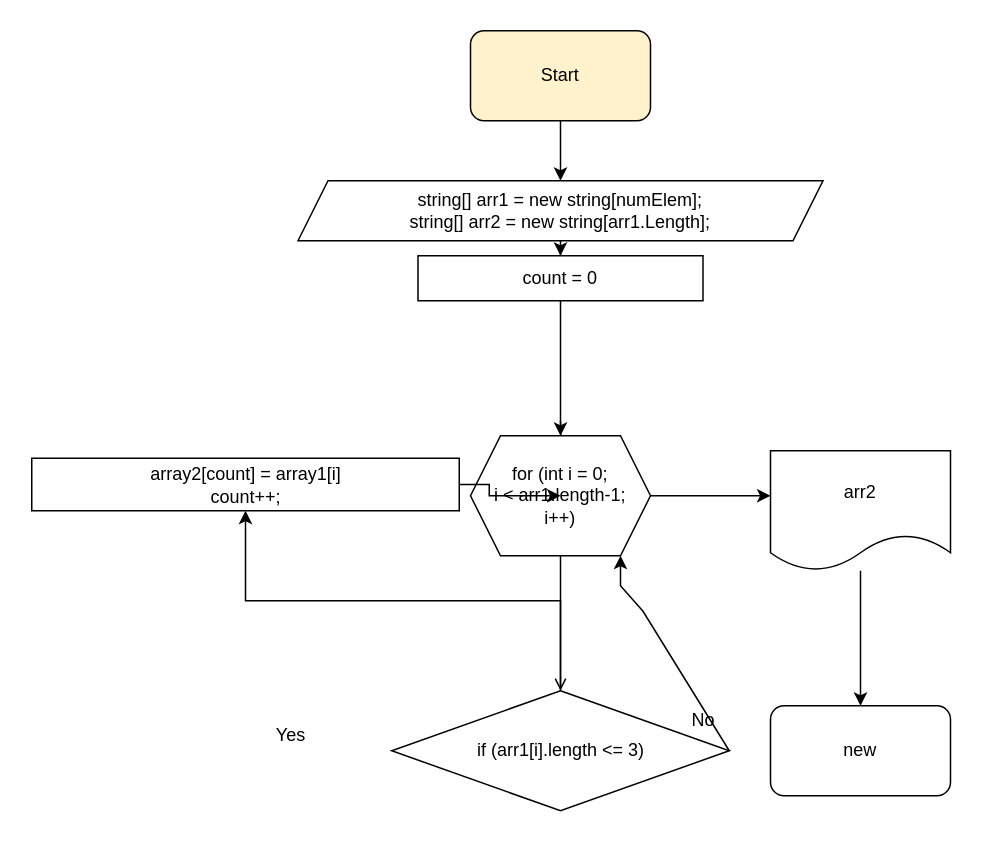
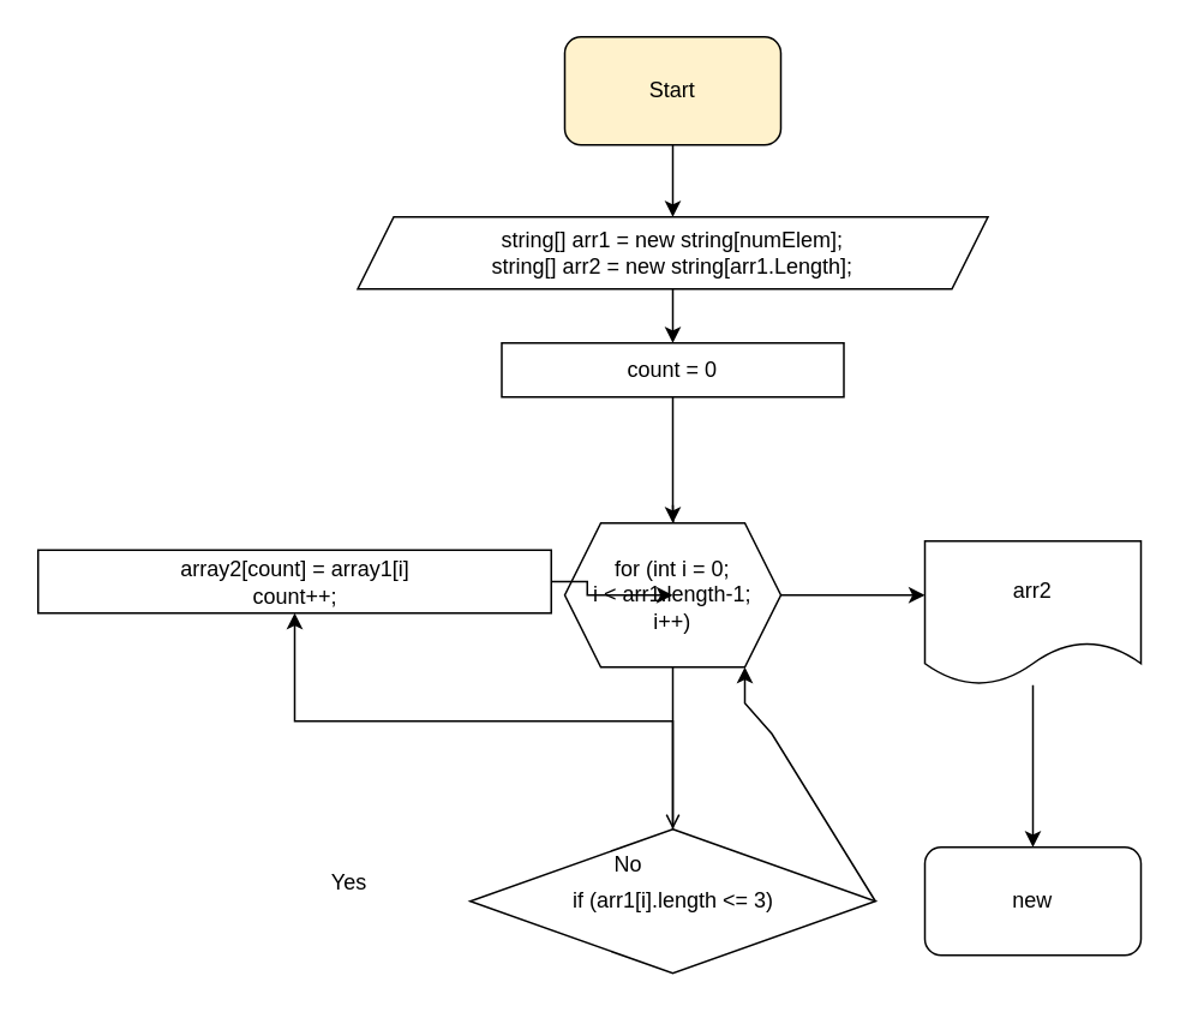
  <mxCell id="0" />
  <mxCell id="1" parent="0" />
  <mxCell id="2" value="" style="edgeStyle=orthogonalEdgeStyle;rounded=0;orthogonalLoop=1;jettySize=auto;html=1;" parent="1" source="3" target="16" edge="1"><mxGeometry relative="1" as="geometry" /></mxCell>
  <mxCell id="3" value="Start" style="rounded=1;whiteSpace=wrap;html=1;fillColor=#fff2cc;" parent="1" vertex="1"><mxGeometry x="313" y="20" width="120" height="60" as="geometry" /></mxCell>
  <mxCell id="4" value="" style="edgeStyle=orthogonalEdgeStyle;rounded=0;orthogonalLoop=1;jettySize=auto;html=1;" parent="1" target="7" edge="1"><mxGeometry relative="1" as="geometry"><mxPoint x="373" y="280" as="sourcePoint" /></mxGeometry></mxCell>
  <mxCell id="5" value="" style="edgeStyle=orthogonalEdgeStyle;rounded=0;orthogonalLoop=1;jettySize=auto;html=1;endArrow=open;" parent="1" source="7" target="9" edge="1"><mxGeometry relative="1" as="geometry" /></mxCell>
  <mxCell id="6" value="" style="edgeStyle=orthogonalEdgeStyle;rounded=0;orthogonalLoop=1;jettySize=auto;html=1;" edge="1" parent="1" source="7"><mxGeometry relative="1" as="geometry"><mxPoint x="513" y="330" as="targetPoint" /></mxGeometry></mxCell>
  <mxCell id="7" value="for (int i = 0;&lt;br&gt;i &amp;lt; arr1.length-1;&lt;br&gt;i++)" style="shape=hexagon;perimeter=hexagonPerimeter2;whiteSpace=wrap;html=1;fixedSize=1;" parent="1" vertex="1"><mxGeometry x="313" y="290" width="120" height="80" as="geometry" /></mxCell>
  <mxCell id="8" value="" style="edgeStyle=orthogonalEdgeStyle;rounded=0;orthogonalLoop=1;jettySize=auto;html=1;" parent="1" source="9" target="11" edge="1"><mxGeometry relative="1" as="geometry" /></mxCell>
  <mxCell id="9" value="if (arr1[i].length &amp;lt;= 3)" style="rhombus;whiteSpace=wrap;html=1;" parent="1" vertex="1"><mxGeometry x="260.5" y="460" width="225" height="80" as="geometry" /></mxCell>
  <mxCell id="10" value="" style="edgeStyle=orthogonalEdgeStyle;rounded=0;orthogonalLoop=1;jettySize=auto;html=1;" parent="1" source="11" target="7" edge="1"><mxGeometry relative="1" as="geometry" /></mxCell>
  <mxCell id="11" value="array2[count] = array1[i]&lt;br&gt;count++;" style="whiteSpace=wrap;html=1;" parent="1" vertex="1"><mxGeometry x="20.5" y="305" width="285" height="35" as="geometry" /></mxCell>
  <mxCell id="12" value="" style="endArrow=classic;html=1;rounded=0;exitX=1;exitY=0.5;exitDx=0;exitDy=0;" parent="1" source="9" edge="1"><mxGeometry width="50" height="50" relative="1" as="geometry"><mxPoint x="425.5" y="530" as="sourcePoint" /><mxPoint x="413" y="370" as="targetPoint" /><Array as="points"><mxPoint x="428" y="407" /><mxPoint x="413" y="390" /></Array></mxGeometry></mxCell>
  <mxCell id="13" value="Yes" style="text;html=1;align=center;verticalAlign=middle;resizable=0;points=[];autosize=1;strokeColor=none;fillColor=none;" parent="1" vertex="1"><mxGeometry x="173" y="480" width="40" height="20" as="geometry" /></mxCell>
- <mxCell id="14" value="No" style="text;html=1;align=center;verticalAlign=middle;resizable=0;points=[];autosize=1;strokeColor=none;fillColor=none;" parent="1" vertex="1"><mxGeometry x="453" y="470" width="30" height="20" as="geometry" /></mxCell>
+ <mxCell id="14" value="No" style="text;html=1;align=center;verticalAlign=middle;resizable=0;points=[];autosize=1;strokeColor=none;fillColor=none;" parent="1" vertex="1"><mxGeometry x="333" y="470" width="30" height="20" as="geometry" /></mxCell>
  <mxCell id="15" value="" style="edgeStyle=orthogonalEdgeStyle;rounded=0;orthogonalLoop=1;jettySize=auto;html=1;" edge="1" parent="1" source="16" target="18"><mxGeometry relative="1" as="geometry" /></mxCell>
  <mxCell id="16" value="&lt;div&gt;string[] arr1 = new string[numElem];&lt;/div&gt;&lt;div&gt;string[] arr2 = new string[arr1.Length];&lt;/div&gt;" style="shape=parallelogram;perimeter=parallelogramPerimeter;whiteSpace=wrap;html=1;fixedSize=1;" vertex="1" parent="1"><mxGeometry x="198" y="120" width="350" height="40" as="geometry" /></mxCell>
  <mxCell id="17" value="" style="edgeStyle=orthogonalEdgeStyle;rounded=0;orthogonalLoop=1;jettySize=auto;html=1;" edge="1" parent="1" source="18" target="7"><mxGeometry relative="1" as="geometry" /></mxCell>
- <mxCell id="18" value="count = 0" style="rounded=0;whiteSpace=wrap;html=1;" vertex="1" parent="1"><mxGeometry x="278" y="170" width="190" height="30" as="geometry" /></mxCell>
+ <mxCell id="18" value="count = 0" style="rounded=0;whiteSpace=wrap;html=1;" vertex="1" parent="1"><mxGeometry x="278" y="190" width="190" height="30" as="geometry" /></mxCell>
  <mxCell id="19" value="" style="edgeStyle=orthogonalEdgeStyle;rounded=0;orthogonalLoop=1;jettySize=auto;html=1;" edge="1" parent="1" source="20" target="21"><mxGeometry relative="1" as="geometry" /></mxCell>
  <mxCell id="20" value="arr2" style="shape=document;whiteSpace=wrap;html=1;boundedLbl=1;" vertex="1" parent="1"><mxGeometry x="513" y="300" width="120" height="80" as="geometry" /></mxCell>
  <mxCell id="21" value="new" style="rounded=1;whiteSpace=wrap;html=1;" vertex="1" parent="1"><mxGeometry x="513" y="470" width="120" height="60" as="geometry" /></mxCell>
